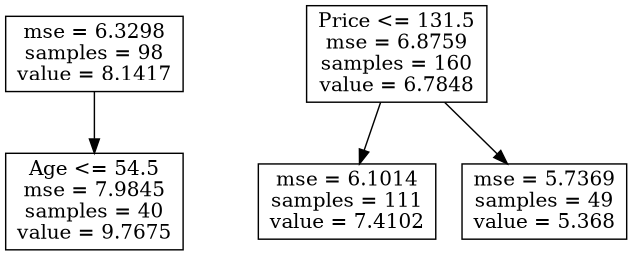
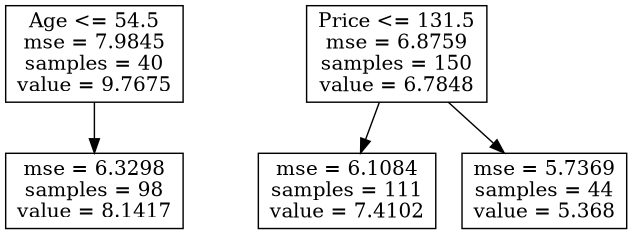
  digraph {
    node [shape=box]
    n1 [label="Age <= 54.5\nmse = 7.9845\nsamples = 40\nvalue = 9.7675"]
    n2 [label="mse = 6.3298\nsamples = 98\nvalue = 8.1417"]
-   n3 [label="Price <= 131.5\nmse = 6.8759\nsamples = 160\nvalue = 6.7848"]
-   n4 [label="mse = 6.1014\nsamples = 111\nvalue = 7.4102"]
-   n5 [label="mse = 5.7369\nsamples = 49\nvalue = 5.368"]
-   n2 -> n1
+   n3 [label="Price <= 131.5\nmse = 6.8759\nsamples = 150\nvalue = 6.7848"]
+   n4 [label="mse = 6.1084\nsamples = 111\nvalue = 7.4102"]
+   n5 [label="mse = 5.7369\nsamples = 44\nvalue = 5.368"]
+   n1 -> n2
    n3 -> n4
    n3 -> n5
  }
